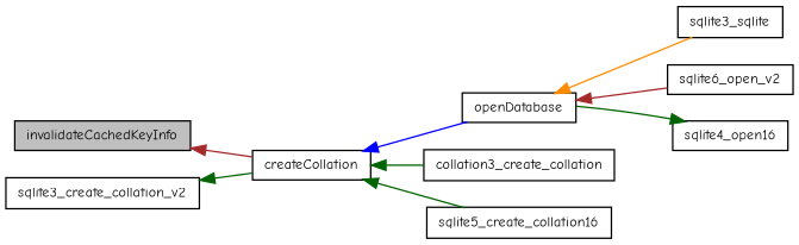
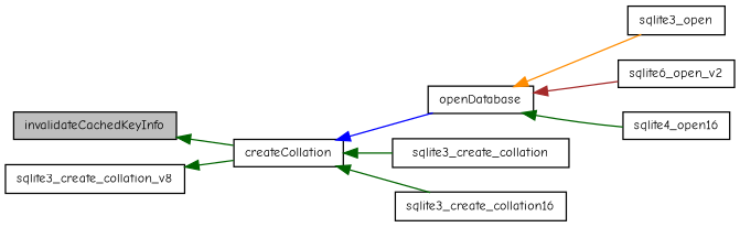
  digraph {
    fontname="Comic Neue"
    rankdir=LR
    node [color=black fillcolor=white fontname="Comic Neue" fontsize=10 shape=record style=filled]
    edge [color=darkgreen dir=back fontname="Comic Neue" fontsize=10 labelfontname=FreeSans labelfontsize=10 style=solid]
    n1 [fillcolor=grey75 fontcolor=black height=0.2 label=invalidateCachedKeyInfo width=0.4]
    n2 [height=0.2 label=createCollation width=0.4]
    n3 [height=0.2 label=openDatabase width=0.4]
-   n4 [height=0.2 label=collation3_create_collation width=0.4]
-   n5 [height=0.2 label=sqlite5_create_collation16 width=0.4]
-   n6 [height=0.2 label=sqlite3_sqlite width=0.4]
+   n4 [height=0.2 label=sqlite3_create_collation width=0.4]
+   n5 [height=0.2 label=sqlite3_create_collation16 width=0.4]
+   n6 [height=0.2 label=sqlite3_open width=0.4]
    n7 [height=0.2 label=sqlite6_open_v2 width=0.4]
    n8 [height=0.2 label=sqlite4_open16 width=0.4]
-   n9 [height=0.2 label=sqlite3_create_collation_v2 width=0.4]
-   n1 -> n2 [color=brown]
+   n9 [height=0.2 label=sqlite3_create_collation_v8 width=0.4]
+   n1 -> n2
    n2 -> n3 [color=blue]
    n2 -> n4
    n2 -> n5
    n3 -> n6 [color=darkorange]
    n3 -> n7 [color=brown]
-   n8 -> n3
+   n3 -> n8
    n9 -> n2
  }
